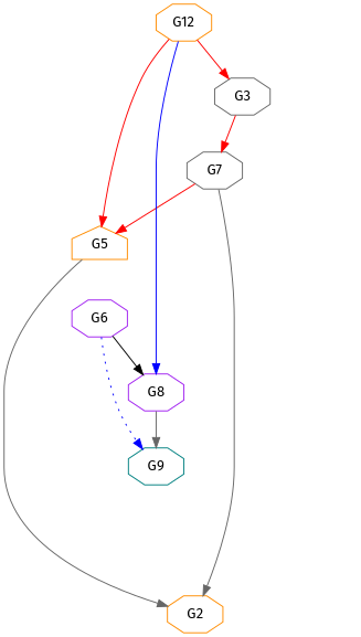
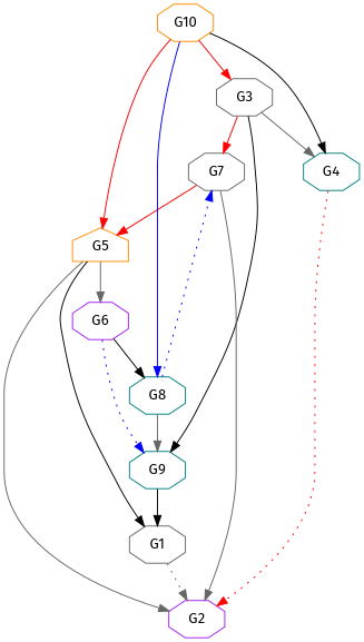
  digraph {
    fontname="Fira Sans"
    node [color=gray40 fontname="Fira Sans" shape=octagon]
    edge [color=gray40 fontname="Fira Sans"]
-   n2 [color=darkorange label=G2]
+   n1 [label=G1]
+   n2 [color=purple label=G2]
    n3 [label=G3]
+   n4 [color=teal label=G4]
    n5 [label=G7]
    n6 [color=teal label=G9]
    n7 [color=darkorange label=G5 shape=house]
    n8 [color=purple label=G6]
-   n9 [color=purple label=G8]
-   n10 [color=darkorange label=G12]
+   n9 [color=teal label=G8]
+   n10 [color=darkorange label=G10]
+   n1 -> n2 [style=dotted]
+   n3 -> n4
    n3 -> n5 [color=red]
+   n3 -> n6 [color=black]
+   n4 -> n2 [color=red style=dotted]
    n5 -> n2
    n5 -> n7 [color=red]
+   n6 -> n1 [color=black]
+   n7 -> n1 [color=black]
    n7 -> n2
+   n7 -> n8
    n8 -> n6 [color=blue style=dotted]
    n8 -> n9 [color=black]
+   n9 -> n5 [color=blue style=dotted]
    n9 -> n6
    n10 -> n3 [color=red]
+   n10 -> n4 [color=black]
    n10 -> n7 [color=red]
    n10 -> n9 [color=blue]
  }
